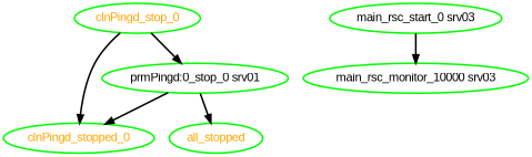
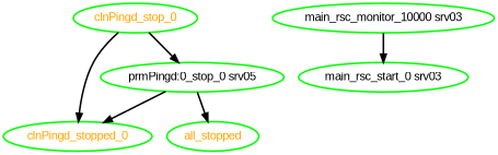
  digraph {
    fontname="Liberation Sans"
    node [color=green fontcolor=orange fontname="Liberation Sans" style=bold]
    edge [fontname="Liberation Sans" style=bold]
    all_stopped
    clnPingd_stop_0
    clnPingd_stopped_0
-   "prmPingd:0_stop_0 srv01" [fontcolor=black]
+   "prmPingd:0_stop_0 srv01" [fontcolor=black label="prmPingd:0_stop_0 srv05"]
    "main_rsc_start_0 srv03" [fontcolor=black]
    "main_rsc_monitor_10000 srv03" [fontcolor=black]
    clnPingd_stop_0 -> clnPingd_stopped_0
    clnPingd_stop_0 -> "prmPingd:0_stop_0 srv01"
    "prmPingd:0_stop_0 srv01" -> all_stopped
    "prmPingd:0_stop_0 srv01" -> clnPingd_stopped_0
-   "main_rsc_start_0 srv03" -> "main_rsc_monitor_10000 srv03"
+   "main_rsc_monitor_10000 srv03" -> "main_rsc_start_0 srv03"
  }
